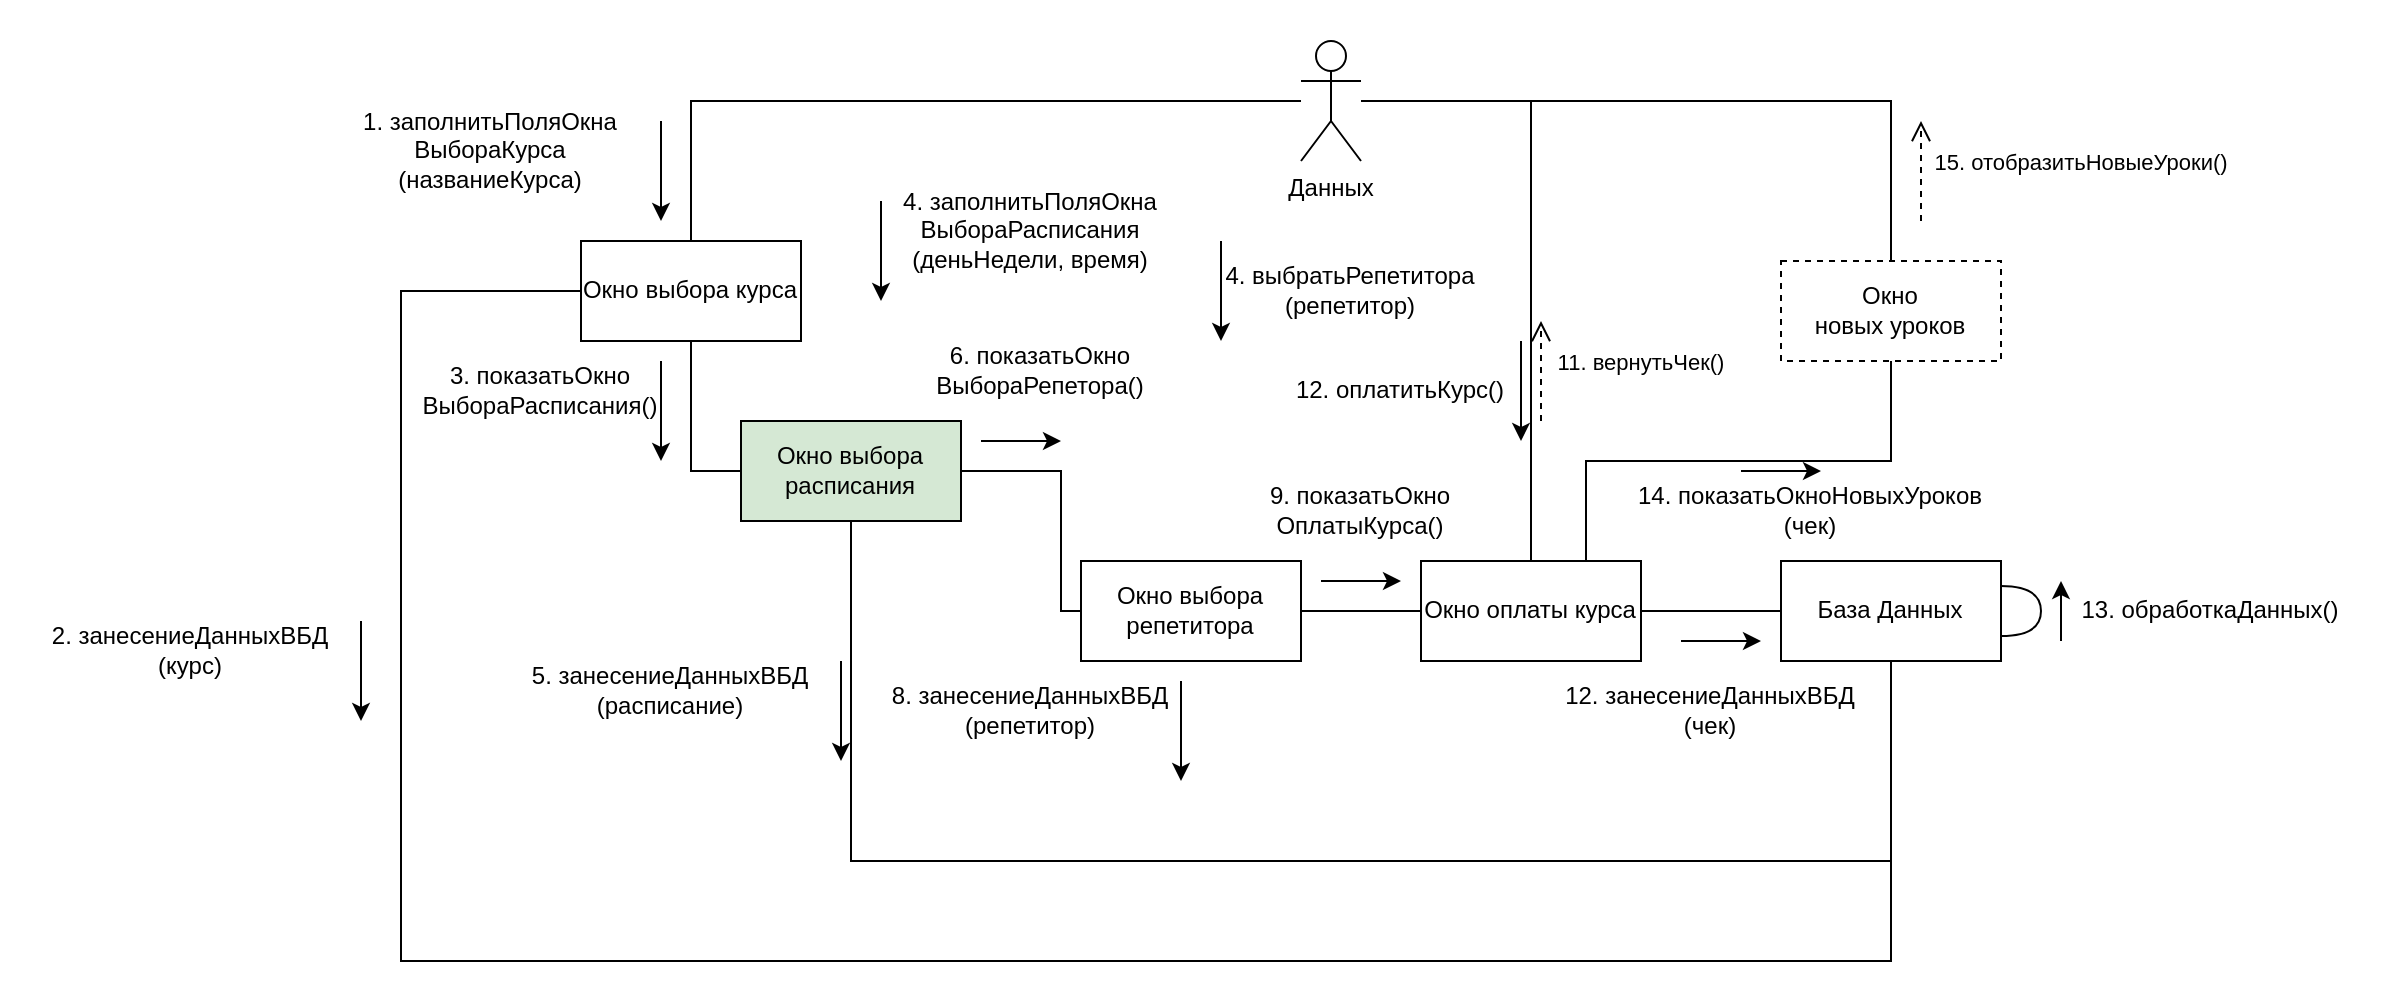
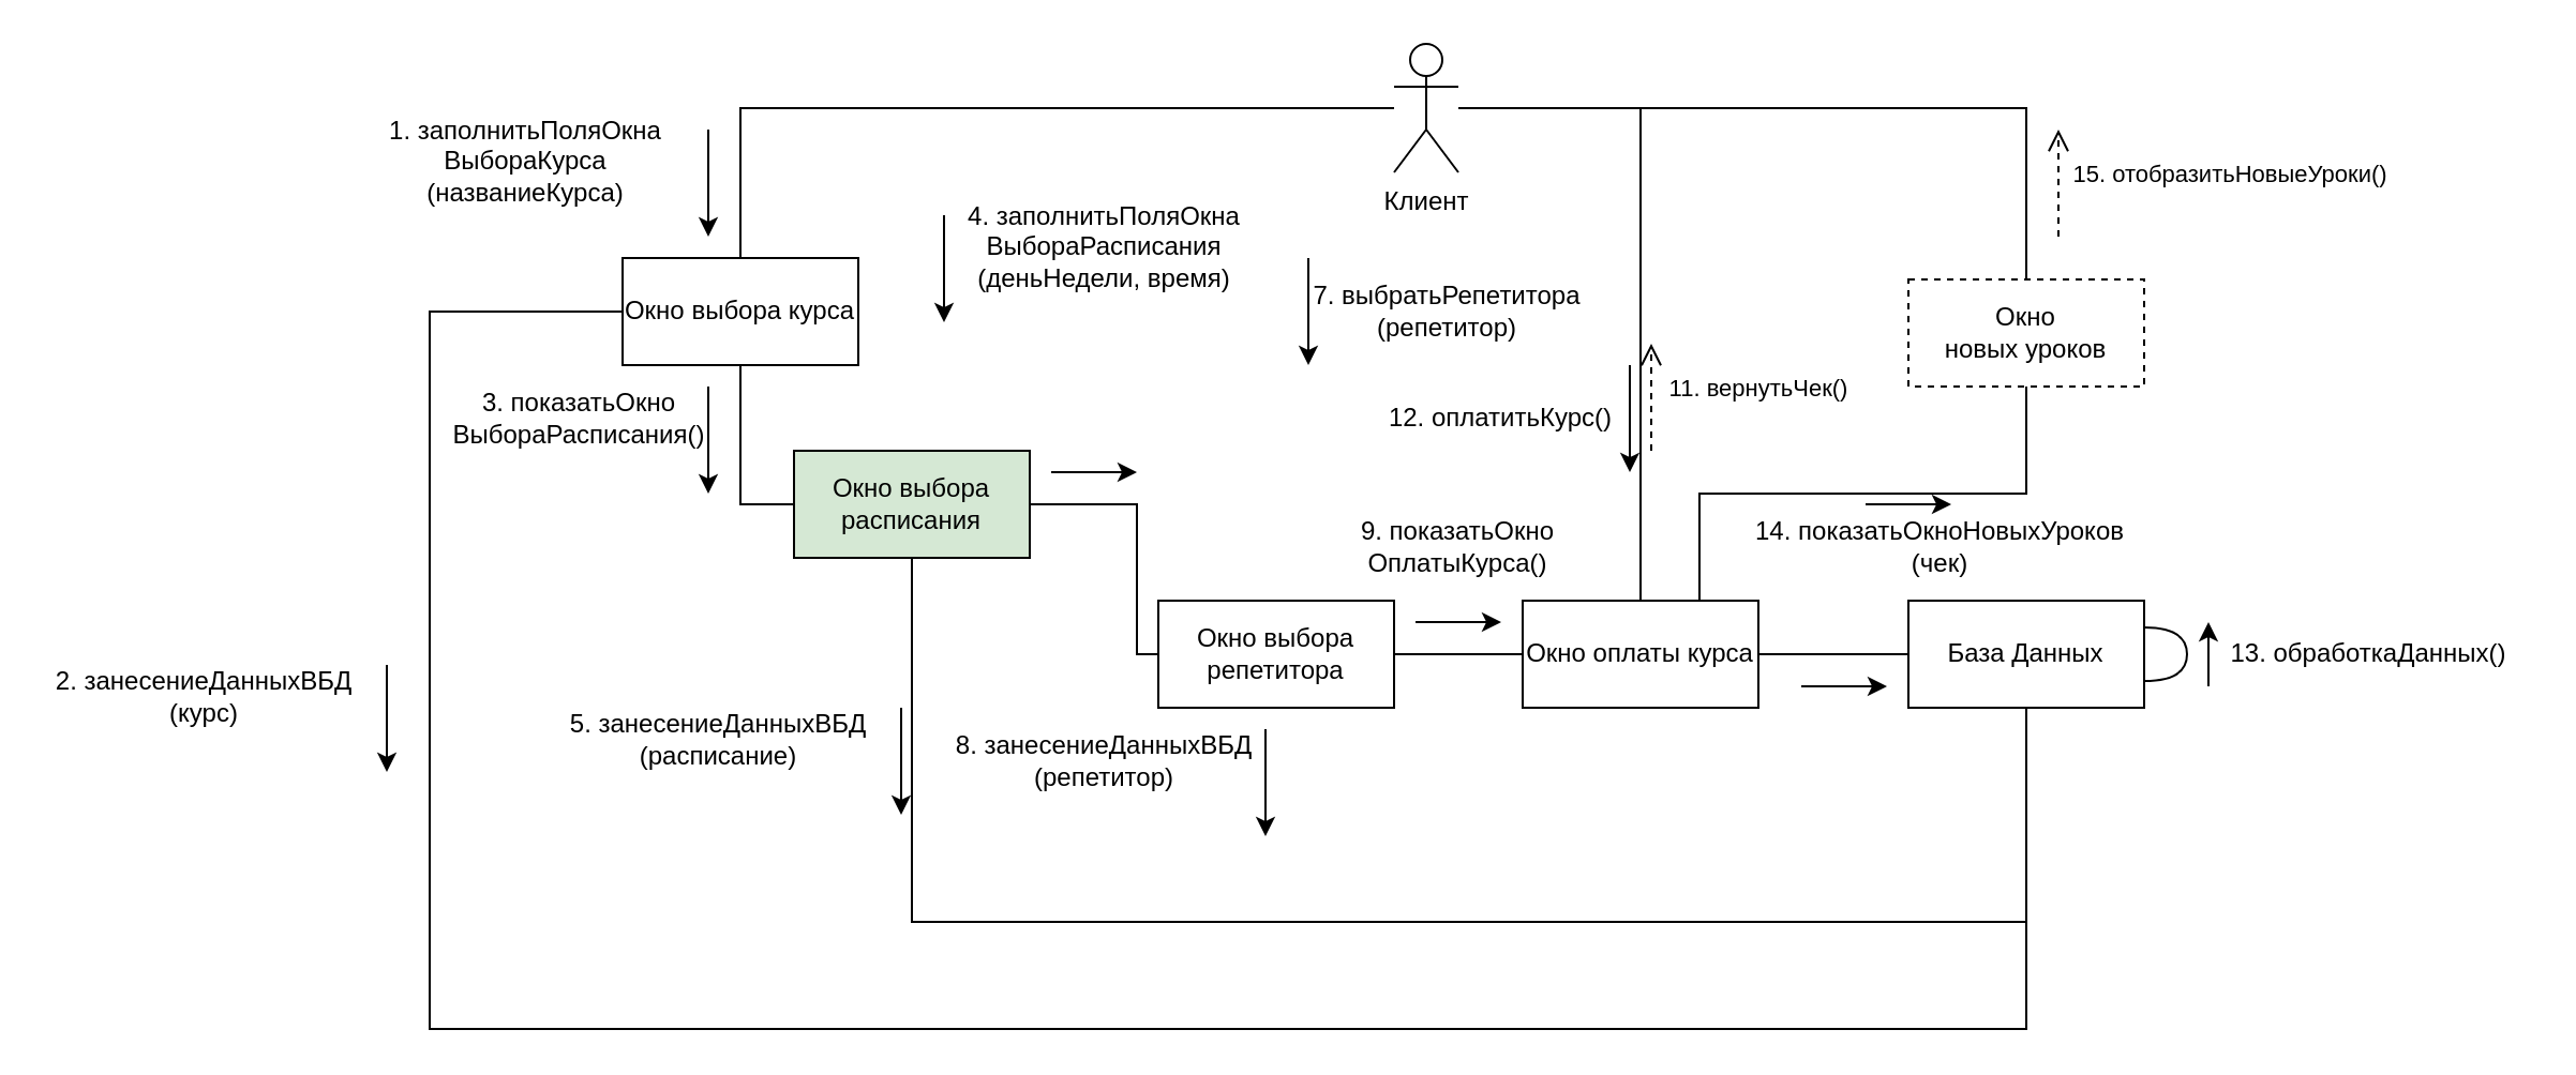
  <mxCell id="0" />
  <mxCell id="1" parent="0" />
  <mxCell id="2" style="edgeStyle=orthogonalEdgeStyle;rounded=0;orthogonalLoop=1;jettySize=auto;html=1;entryX=0.5;entryY=1;entryDx=0;entryDy=0;endArrow=none;endFill=0;exitX=0.75;exitY=0;exitDx=0;exitDy=0;" edge="1" parent="1" source="13" target="15"><mxGeometry relative="1" as="geometry" /></mxCell>
  <mxCell id="3" value="База Данных" style="html=1;whiteSpace=wrap;" vertex="1" parent="1"><mxGeometry x="890" y="280" width="110" height="50" as="geometry" /></mxCell>
  <mxCell id="4" style="edgeStyle=orthogonalEdgeStyle;rounded=0;orthogonalLoop=1;jettySize=auto;html=1;entryX=0.5;entryY=0;entryDx=0;entryDy=0;endArrow=none;endFill=0;" edge="1" parent="1" source="6" target="9"><mxGeometry relative="1" as="geometry" /></mxCell>
  <mxCell id="5" style="edgeStyle=orthogonalEdgeStyle;rounded=0;orthogonalLoop=1;jettySize=auto;html=1;entryX=0.5;entryY=0;entryDx=0;entryDy=0;endArrow=none;endFill=0;" edge="1" parent="1" source="6" target="13"><mxGeometry relative="1" as="geometry" /></mxCell>
- <mxCell id="6" value="Данных" style="shape=umlActor;verticalLabelPosition=bottom;verticalAlign=top;html=1;" vertex="1" parent="1"><mxGeometry x="650" y="20" width="30" height="60" as="geometry" /></mxCell>
+ <mxCell id="6" value="Клиент" style="shape=umlActor;verticalLabelPosition=bottom;verticalAlign=top;html=1;" vertex="1" parent="1"><mxGeometry x="650" y="20" width="30" height="60" as="geometry" /></mxCell>
  <mxCell id="7" style="edgeStyle=orthogonalEdgeStyle;rounded=0;orthogonalLoop=1;jettySize=auto;html=1;entryX=0;entryY=0.5;entryDx=0;entryDy=0;endArrow=none;endFill=0;" edge="1" parent="1" source="9" target="17"><mxGeometry relative="1" as="geometry" /></mxCell>
  <mxCell id="8" style="edgeStyle=orthogonalEdgeStyle;rounded=0;orthogonalLoop=1;jettySize=auto;html=1;entryX=0.5;entryY=1;entryDx=0;entryDy=0;endArrow=none;endFill=0;" edge="1" parent="1" source="9" target="3"><mxGeometry relative="1" as="geometry"><Array as="points"><mxPoint x="200" y="145" /><mxPoint x="200" y="480" /><mxPoint x="945" y="480" /></Array></mxGeometry></mxCell>
  <mxCell id="9" value="Окно выбора курса" style="html=1;whiteSpace=wrap;" vertex="1" parent="1"><mxGeometry x="290" y="120" width="110" height="50" as="geometry" /></mxCell>
  <mxCell id="10" style="edgeStyle=orthogonalEdgeStyle;rounded=0;orthogonalLoop=1;jettySize=auto;html=1;entryX=0;entryY=0.5;entryDx=0;entryDy=0;endArrow=none;endFill=0;" edge="1" parent="1" source="11" target="13"><mxGeometry relative="1" as="geometry" /></mxCell>
  <mxCell id="11" value="Окно выбора репетитора" style="html=1;whiteSpace=wrap;" vertex="1" parent="1"><mxGeometry x="540" y="280" width="110" height="50" as="geometry" /></mxCell>
  <mxCell id="12" style="edgeStyle=orthogonalEdgeStyle;rounded=0;orthogonalLoop=1;jettySize=auto;html=1;entryX=0;entryY=0.5;entryDx=0;entryDy=0;endArrow=none;endFill=0;" edge="1" parent="1" source="13" target="3"><mxGeometry relative="1" as="geometry" /></mxCell>
  <mxCell id="13" value="Окно оплаты курса" style="html=1;whiteSpace=wrap;" vertex="1" parent="1"><mxGeometry x="710" y="280" width="110" height="50" as="geometry" /></mxCell>
  <mxCell id="14" style="edgeStyle=orthogonalEdgeStyle;rounded=0;orthogonalLoop=1;jettySize=auto;html=1;endArrow=none;endFill=0;" edge="1" parent="1" source="15" target="6"><mxGeometry relative="1" as="geometry"><Array as="points"><mxPoint x="945" y="50" /></Array></mxGeometry></mxCell>
  <mxCell id="15" value="Окно&lt;div&gt;&lt;div&gt;новых уроков&lt;/div&gt;&lt;/div&gt;" style="html=1;whiteSpace=wrap;dashed=1;" vertex="1" parent="1"><mxGeometry x="890" y="130" width="110" height="50" as="geometry" /></mxCell>
  <mxCell id="16" style="edgeStyle=orthogonalEdgeStyle;rounded=0;orthogonalLoop=1;jettySize=auto;html=1;endArrow=none;endFill=0;entryX=0;entryY=0.5;entryDx=0;entryDy=0;" edge="1" parent="1" source="17" target="11"><mxGeometry relative="1" as="geometry"><Array as="points"><mxPoint x="530" y="235" /><mxPoint x="530" y="305" /></Array></mxGeometry></mxCell>
  <mxCell id="17" value="Окно выбора расписания" style="html=1;whiteSpace=wrap;fillColor=#d5e8d4;" vertex="1" parent="1"><mxGeometry x="370" y="210" width="110" height="50" as="geometry" /></mxCell>
  <mxCell id="18" style="edgeStyle=orthogonalEdgeStyle;rounded=0;orthogonalLoop=1;jettySize=auto;html=1;entryX=0.5;entryY=1;entryDx=0;entryDy=0;endArrow=none;endFill=0;exitX=0.5;exitY=1;exitDx=0;exitDy=0;" edge="1" parent="1" source="17" target="3"><mxGeometry relative="1" as="geometry"><mxPoint x="605" y="340" as="sourcePoint" /><mxPoint x="955" y="340" as="targetPoint" /><Array as="points"><mxPoint x="425" y="430" /><mxPoint x="945" y="430" /></Array></mxGeometry></mxCell>
  <mxCell id="19" value="" style="endArrow=classic;html=1;rounded=0;" edge="1" parent="1"><mxGeometry width="50" height="50" relative="1" as="geometry"><mxPoint x="330" y="60" as="sourcePoint" /><mxPoint x="330" y="110" as="targetPoint" /></mxGeometry></mxCell>
  <mxCell id="20" value="1. заполнитьПоляОкна&lt;div&gt;ВыбораКурса&lt;div&gt;(названиеКурса)&lt;/div&gt;&lt;/div&gt;" style="text;html=1;align=center;verticalAlign=middle;whiteSpace=wrap;rounded=0;" vertex="1" parent="1"><mxGeometry x="170" y="60" width="150" height="30" as="geometry" /></mxCell>
  <mxCell id="21" value="2. занесениеДанныхВБД&lt;div&gt;(курс)&lt;/div&gt;" style="text;html=1;align=center;verticalAlign=middle;whiteSpace=wrap;rounded=0;" vertex="1" parent="1"><mxGeometry x="20" y="310" width="150" height="30" as="geometry" /></mxCell>
  <mxCell id="22" value="" style="endArrow=classic;html=1;rounded=0;" edge="1" parent="1"><mxGeometry width="50" height="50" relative="1" as="geometry"><mxPoint x="180" y="310" as="sourcePoint" /><mxPoint x="180" y="360" as="targetPoint" /></mxGeometry></mxCell>
  <mxCell id="23" value="" style="endArrow=classic;html=1;rounded=0;" edge="1" parent="1"><mxGeometry width="50" height="50" relative="1" as="geometry"><mxPoint x="330" y="180" as="sourcePoint" /><mxPoint x="330" y="230" as="targetPoint" /></mxGeometry></mxCell>
  <mxCell id="24" value="3. показатьОкно&lt;div&gt;ВыбораРасписания()&lt;/div&gt;" style="text;html=1;align=center;verticalAlign=middle;whiteSpace=wrap;rounded=0;" vertex="1" parent="1"><mxGeometry x="210" y="180" width="120" height="30" as="geometry" /></mxCell>
  <mxCell id="25" value="" style="endArrow=classic;html=1;rounded=0;" edge="1" parent="1"><mxGeometry width="50" height="50" relative="1" as="geometry"><mxPoint x="490" y="220" as="sourcePoint" /><mxPoint x="530" y="220" as="targetPoint" /></mxGeometry></mxCell>
- <mxCell id="26" value="6. показатьОкно&lt;div&gt;ВыбораРепетора()&lt;/div&gt;" style="text;html=1;align=center;verticalAlign=middle;whiteSpace=wrap;rounded=0;" vertex="1" parent="1"><mxGeometry x="460" y="170" width="120" height="30" as="geometry" /></mxCell>
  <mxCell id="27" value="" style="endArrow=classic;html=1;rounded=0;" edge="1" parent="1"><mxGeometry width="50" height="50" relative="1" as="geometry"><mxPoint x="660" y="290" as="sourcePoint" /><mxPoint x="700" y="290" as="targetPoint" /></mxGeometry></mxCell>
  <mxCell id="28" value="9. показатьОкно&lt;div&gt;ОплатыКурса&lt;span style=&quot;background-color: initial;&quot;&gt;()&lt;/span&gt;&lt;/div&gt;" style="text;html=1;align=center;verticalAlign=middle;whiteSpace=wrap;rounded=0;" vertex="1" parent="1"><mxGeometry x="620" y="240" width="120" height="30" as="geometry" /></mxCell>
  <mxCell id="29" value="4. заполнитьПоляОкна&lt;div&gt;ВыбораРасписания&lt;div&gt;(деньНедели, время)&lt;/div&gt;&lt;/div&gt;" style="text;html=1;align=center;verticalAlign=middle;whiteSpace=wrap;rounded=0;" vertex="1" parent="1"><mxGeometry x="450" y="100" width="130" height="30" as="geometry" /></mxCell>
  <mxCell id="30" value="" style="endArrow=classic;html=1;rounded=0;" edge="1" parent="1"><mxGeometry width="50" height="50" relative="1" as="geometry"><mxPoint x="440" y="100" as="sourcePoint" /><mxPoint x="440" y="150" as="targetPoint" /></mxGeometry></mxCell>
- <mxCell id="31" value="&lt;div&gt;&lt;div&gt;4. выбратьРепетитора&lt;/div&gt;&lt;div&gt;(репетитор)&lt;/div&gt;&lt;/div&gt;" style="text;html=1;align=center;verticalAlign=middle;whiteSpace=wrap;rounded=0;" vertex="1" parent="1"><mxGeometry x="610" y="130" width="130" height="30" as="geometry" /></mxCell>
+ <mxCell id="31" value="&lt;div&gt;&lt;div&gt;7. выбратьРепетитора&lt;/div&gt;&lt;div&gt;(репетитор)&lt;/div&gt;&lt;/div&gt;" style="text;html=1;align=center;verticalAlign=middle;whiteSpace=wrap;rounded=0;" vertex="1" parent="1"><mxGeometry x="610" y="130" width="130" height="30" as="geometry" /></mxCell>
  <mxCell id="32" value="" style="endArrow=classic;html=1;rounded=0;" edge="1" parent="1"><mxGeometry width="50" height="50" relative="1" as="geometry"><mxPoint x="610" y="120" as="sourcePoint" /><mxPoint x="610" y="170" as="targetPoint" /></mxGeometry></mxCell>
  <mxCell id="33" value="&lt;div&gt;&lt;div&gt;12. оплатитьКурс()&lt;/div&gt;&lt;/div&gt;" style="text;html=1;align=center;verticalAlign=middle;whiteSpace=wrap;rounded=0;" vertex="1" parent="1"><mxGeometry x="640" y="180" width="120" height="30" as="geometry" /></mxCell>
  <mxCell id="34" value="" style="endArrow=classic;html=1;rounded=0;" edge="1" parent="1"><mxGeometry width="50" height="50" relative="1" as="geometry"><mxPoint x="760" y="170" as="sourcePoint" /><mxPoint x="760" y="220" as="targetPoint" /></mxGeometry></mxCell>
  <mxCell id="35" value="11. вернутьЧек()" style="html=1;verticalAlign=bottom;endArrow=open;dashed=1;endSize=8;curved=0;rounded=0;" edge="1" parent="1"><mxGeometry x="-0.2" y="-50" relative="1" as="geometry"><mxPoint x="770" y="210" as="sourcePoint" /><mxPoint x="770" y="160" as="targetPoint" /><mxPoint as="offset" /></mxGeometry></mxCell>
  <mxCell id="36" value="5. занесениеДанныхВБД&lt;div&gt;(расписание&lt;span style=&quot;background-color: initial;&quot;&gt;)&lt;/span&gt;&lt;/div&gt;" style="text;html=1;align=center;verticalAlign=middle;whiteSpace=wrap;rounded=0;" vertex="1" parent="1"><mxGeometry x="260" y="330" width="150" height="30" as="geometry" /></mxCell>
  <mxCell id="37" value="" style="endArrow=classic;html=1;rounded=0;" edge="1" parent="1"><mxGeometry width="50" height="50" relative="1" as="geometry"><mxPoint x="420" y="330" as="sourcePoint" /><mxPoint x="420" y="380" as="targetPoint" /></mxGeometry></mxCell>
  <mxCell id="38" value="8. занесениеДанныхВБД&lt;div&gt;(репетитор&lt;span style=&quot;background-color: initial;&quot;&gt;)&lt;/span&gt;&lt;/div&gt;" style="text;html=1;align=center;verticalAlign=middle;whiteSpace=wrap;rounded=0;" vertex="1" parent="1"><mxGeometry x="440" y="340" width="150" height="30" as="geometry" /></mxCell>
  <mxCell id="39" value="" style="endArrow=classic;html=1;rounded=0;" edge="1" parent="1"><mxGeometry width="50" height="50" relative="1" as="geometry"><mxPoint x="590" y="340" as="sourcePoint" /><mxPoint x="590" y="390" as="targetPoint" /></mxGeometry></mxCell>
- <mxCell id="40" value="12. занесениеДанныхВБД&lt;div&gt;(чек&lt;span style=&quot;background-color: initial;&quot;&gt;)&lt;/span&gt;&lt;/div&gt;" style="text;html=1;align=center;verticalAlign=middle;whiteSpace=wrap;rounded=0;" vertex="1" parent="1"><mxGeometry x="780" y="340" width="150" height="30" as="geometry" /></mxCell>
  <mxCell id="41" value="" style="endArrow=classic;html=1;rounded=0;" edge="1" parent="1"><mxGeometry width="50" height="50" relative="1" as="geometry"><mxPoint x="840" y="320" as="sourcePoint" /><mxPoint x="880" y="320" as="targetPoint" /></mxGeometry></mxCell>
  <mxCell id="42" style="edgeStyle=orthogonalEdgeStyle;rounded=0;orthogonalLoop=1;jettySize=auto;html=1;entryX=1;entryY=0.25;entryDx=0;entryDy=0;endArrow=none;endFill=0;curved=1;exitX=1;exitY=0.75;exitDx=0;exitDy=0;" edge="1" parent="1" source="3" target="3"><mxGeometry relative="1" as="geometry"><Array as="points"><mxPoint x="1020" y="317" /><mxPoint x="1020" y="292" /></Array></mxGeometry></mxCell>
  <mxCell id="43" value="" style="endArrow=classic;html=1;rounded=0;" edge="1" parent="1"><mxGeometry width="50" height="50" relative="1" as="geometry"><mxPoint x="1030" y="320" as="sourcePoint" /><mxPoint x="1030" y="290" as="targetPoint" /></mxGeometry></mxCell>
  <mxCell id="44" value="13. обработкаДанных()" style="text;html=1;align=center;verticalAlign=middle;whiteSpace=wrap;rounded=0;" vertex="1" parent="1"><mxGeometry x="1030" y="290" width="150" height="30" as="geometry" /></mxCell>
  <mxCell id="45" value="14. показатьОкноНовыхУроков&lt;div&gt;(чек&lt;span style=&quot;background-color: initial;&quot;&gt;)&lt;/span&gt;&lt;/div&gt;" style="text;html=1;align=center;verticalAlign=middle;whiteSpace=wrap;rounded=0;" vertex="1" parent="1"><mxGeometry x="790" y="240" width="230" height="30" as="geometry" /></mxCell>
  <mxCell id="46" value="" style="endArrow=classic;html=1;rounded=0;" edge="1" parent="1"><mxGeometry width="50" height="50" relative="1" as="geometry"><mxPoint x="870" y="235" as="sourcePoint" /><mxPoint x="910" y="235" as="targetPoint" /></mxGeometry></mxCell>
  <mxCell id="47" value="15. отобразитьНовыеУроки()" style="html=1;verticalAlign=bottom;endArrow=open;dashed=1;endSize=8;curved=0;rounded=0;" edge="1" parent="1"><mxGeometry x="-0.2" y="-80" relative="1" as="geometry"><mxPoint x="960" y="110" as="sourcePoint" /><mxPoint x="960" y="60" as="targetPoint" /><mxPoint as="offset" /></mxGeometry></mxCell>
